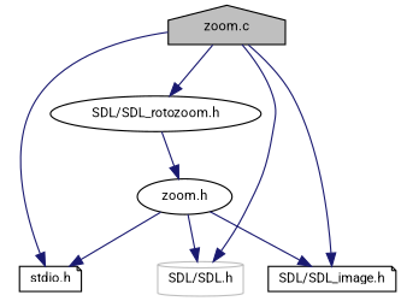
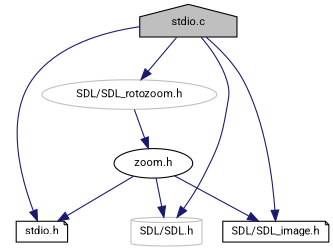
  digraph {
    node [color=black fillcolor=white fontname=Roboto fontsize=10 shape=note style=filled]
    edge [color=midnightblue fontname=Roboto fontsize=10 labelfontname=Roboto labelfontsize=10 style=solid]
-   n1 [fillcolor=grey75 fontcolor=black height=0.2 label="zoom.c" shape=house width=0.4]
+   n1 [fillcolor=grey75 fontcolor=black height=0.2 label="stdio.c" shape=house width=0.4]
    n2 [height=0.2 label="stdio.h" width=0.4]
    n3 [color=grey75 height=0.2 label="SDL/SDL.h" shape=cylinder width=0.4]
    n4 [height=0.2 label="SDL/SDL_image.h" width=0.4]
-   n5 [height=0.2 label="SDL/SDL_rotozoom.h" shape=ellipse width=0.4]
+   n5 [color=grey75 height=0.2 label="SDL/SDL_rotozoom.h" shape=ellipse width=0.4]
    n6 [height=0.2 label="zoom.h" shape=ellipse width=0.4]
    n1 -> n2
    n1 -> n3
    n1 -> n4
    n1 -> n5
    n5 -> n6
    n6 -> n2
    n6 -> n3
    n6 -> n4
  }
